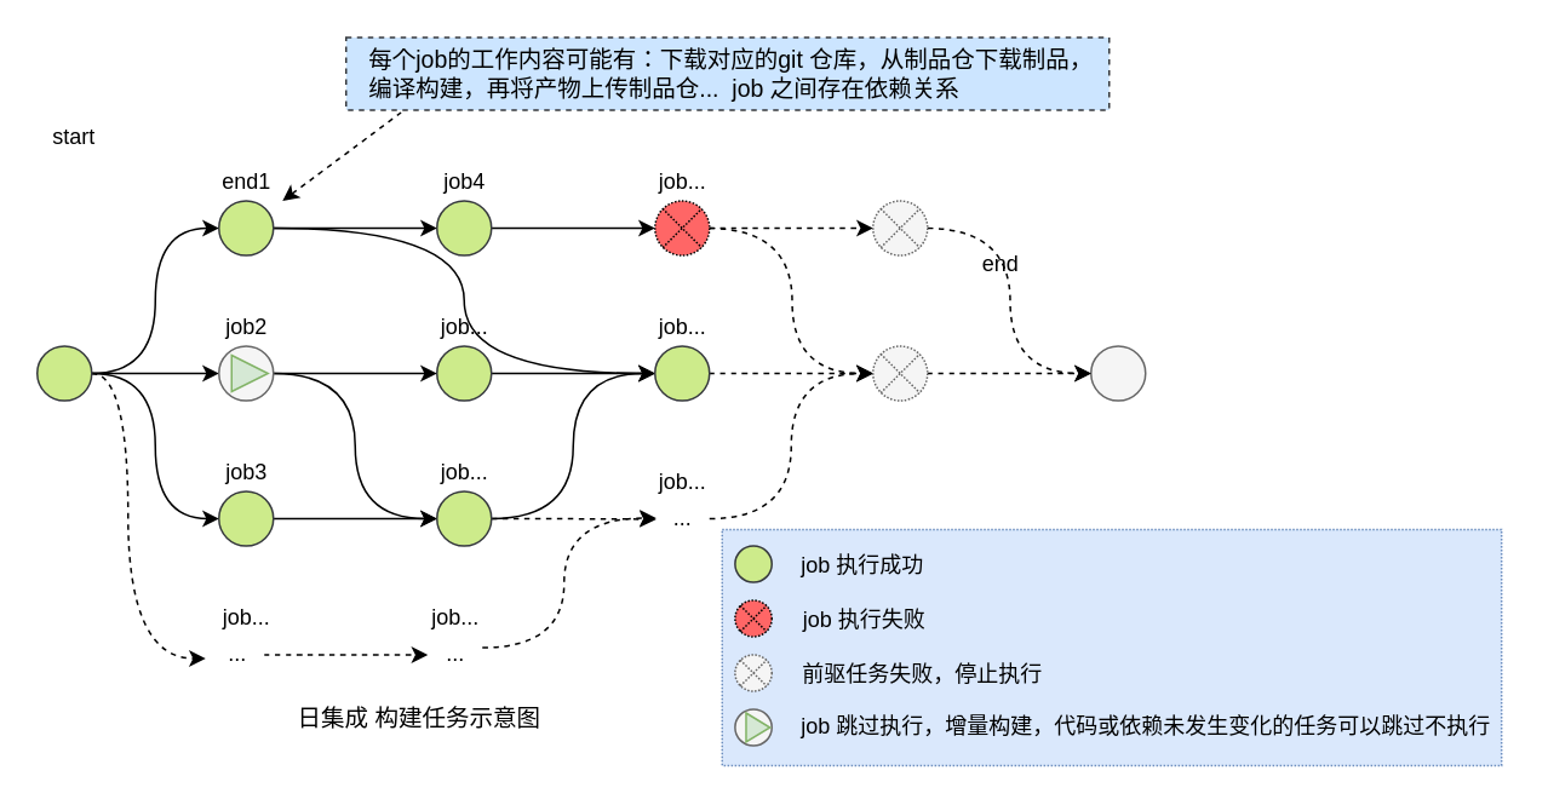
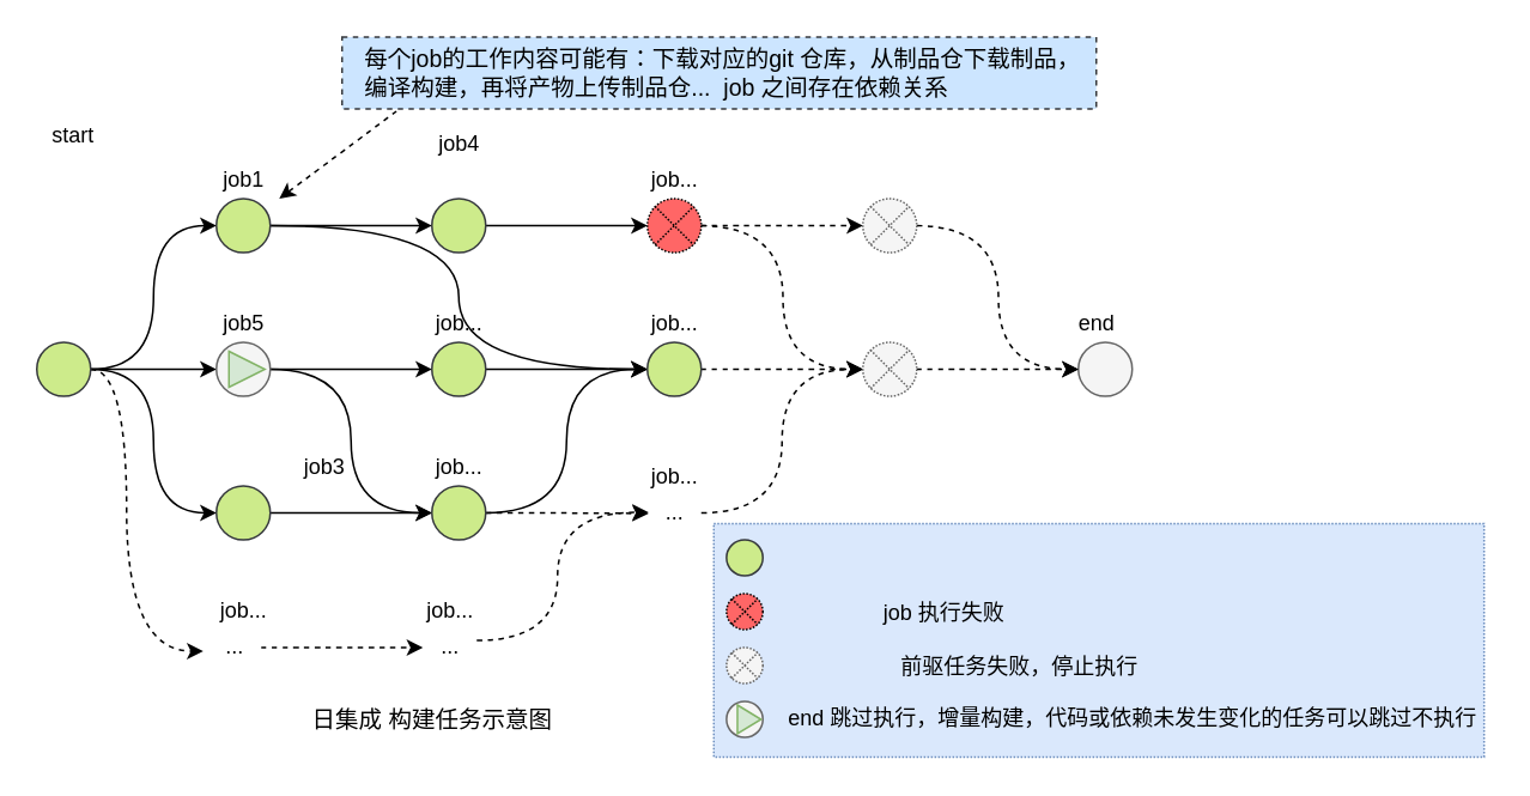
  <mxCell id="0" />
  <mxCell id="1" parent="0" />
  <mxCell id="2" style="edgeStyle=orthogonalEdgeStyle;rounded=0;orthogonalLoop=1;jettySize=auto;html=1;entryX=0;entryY=0.5;entryDx=0;entryDy=0;entryPerimeter=0;curved=1;" edge="1" parent="1" source="6" target="9"><mxGeometry relative="1" as="geometry" /></mxCell>
  <mxCell id="3" style="edgeStyle=orthogonalEdgeStyle;curved=1;rounded=0;orthogonalLoop=1;jettySize=auto;html=1;entryX=0;entryY=0.5;entryDx=0;entryDy=0;entryPerimeter=0;" edge="1" parent="1" source="6" target="54"><mxGeometry relative="1" as="geometry" /></mxCell>
  <mxCell id="4" style="edgeStyle=orthogonalEdgeStyle;curved=1;rounded=0;orthogonalLoop=1;jettySize=auto;html=1;entryX=0;entryY=0.5;entryDx=0;entryDy=0;entryPerimeter=0;" edge="1" parent="1" source="6" target="13"><mxGeometry relative="1" as="geometry" /></mxCell>
  <mxCell id="5" style="edgeStyle=orthogonalEdgeStyle;curved=1;rounded=0;orthogonalLoop=1;jettySize=auto;html=1;entryX=-0.078;entryY=0.6;entryDx=0;entryDy=0;entryPerimeter=0;dashed=1;" edge="1" parent="1" source="6" target="37"><mxGeometry relative="1" as="geometry"><Array as="points"><mxPoint x="70" y="205" /><mxPoint x="70" y="362" /></Array></mxGeometry></mxCell>
  <mxCell id="6" value="" style="verticalLabelPosition=bottom;verticalAlign=top;html=1;shape=mxgraph.flowchart.on-page_reference;fillColor=#cdeb8b;strokeColor=#36393d;" vertex="1" parent="1"><mxGeometry x="20" y="190" width="30" height="30" as="geometry" /></mxCell>
  <mxCell id="7" style="edgeStyle=orthogonalEdgeStyle;curved=1;rounded=0;orthogonalLoop=1;jettySize=auto;html=1;entryX=0;entryY=0.5;entryDx=0;entryDy=0;entryPerimeter=0;" edge="1" parent="1" source="9" target="15"><mxGeometry relative="1" as="geometry" /></mxCell>
  <mxCell id="8" style="edgeStyle=orthogonalEdgeStyle;curved=1;rounded=0;orthogonalLoop=1;jettySize=auto;html=1;entryX=0;entryY=0.5;entryDx=0;entryDy=0;entryPerimeter=0;" edge="1" parent="1" source="9" target="24"><mxGeometry relative="1" as="geometry" /></mxCell>
  <mxCell id="9" value="" style="verticalLabelPosition=bottom;verticalAlign=top;html=1;shape=mxgraph.flowchart.on-page_reference;fillColor=#cdeb8b;strokeColor=#36393d;" vertex="1" parent="1"><mxGeometry x="120" y="110" width="30" height="30" as="geometry" /></mxCell>
  <mxCell id="10" style="edgeStyle=orthogonalEdgeStyle;curved=1;rounded=0;orthogonalLoop=1;jettySize=auto;html=1;entryX=0;entryY=0.5;entryDx=0;entryDy=0;entryPerimeter=0;" edge="1" parent="1" source="54" target="17"><mxGeometry relative="1" as="geometry" /></mxCell>
  <mxCell id="11" style="edgeStyle=orthogonalEdgeStyle;curved=1;rounded=0;orthogonalLoop=1;jettySize=auto;html=1;entryX=0;entryY=0.5;entryDx=0;entryDy=0;entryPerimeter=0;" edge="1" parent="1" source="54" target="22"><mxGeometry relative="1" as="geometry" /></mxCell>
  <mxCell id="12" style="edgeStyle=orthogonalEdgeStyle;curved=1;rounded=0;orthogonalLoop=1;jettySize=auto;html=1;entryX=0;entryY=0.5;entryDx=0;entryDy=0;entryPerimeter=0;" edge="1" parent="1" source="13" target="22"><mxGeometry relative="1" as="geometry" /></mxCell>
  <mxCell id="13" value="" style="verticalLabelPosition=bottom;verticalAlign=top;html=1;shape=mxgraph.flowchart.on-page_reference;fillColor=#cdeb8b;strokeColor=#36393d;" vertex="1" parent="1"><mxGeometry x="120" y="270" width="30" height="30" as="geometry" /></mxCell>
  <mxCell id="14" style="edgeStyle=orthogonalEdgeStyle;curved=1;rounded=0;orthogonalLoop=1;jettySize=auto;html=1;" edge="1" parent="1" source="15"><mxGeometry relative="1" as="geometry"><mxPoint x="360" y="125" as="targetPoint" /></mxGeometry></mxCell>
  <mxCell id="15" value="" style="verticalLabelPosition=bottom;verticalAlign=top;html=1;shape=mxgraph.flowchart.on-page_reference;fillColor=#cdeb8b;strokeColor=#36393d;" vertex="1" parent="1"><mxGeometry x="240" y="110" width="30" height="30" as="geometry" /></mxCell>
  <mxCell id="16" style="edgeStyle=orthogonalEdgeStyle;curved=1;rounded=0;orthogonalLoop=1;jettySize=auto;html=1;entryX=0;entryY=0.5;entryDx=0;entryDy=0;entryPerimeter=0;" edge="1" parent="1" source="17" target="24"><mxGeometry relative="1" as="geometry" /></mxCell>
  <mxCell id="17" value="" style="verticalLabelPosition=bottom;verticalAlign=top;html=1;shape=mxgraph.flowchart.on-page_reference;fillColor=#cdeb8b;strokeColor=#36393d;" vertex="1" parent="1"><mxGeometry x="240" y="190" width="30" height="30" as="geometry" /></mxCell>
  <mxCell id="18" style="edgeStyle=orthogonalEdgeStyle;curved=1;rounded=0;orthogonalLoop=1;jettySize=auto;html=1;entryX=0;entryY=0.5;entryDx=0;entryDy=0;entryPerimeter=0;dashed=1;fontSize=13;" edge="1" parent="1" target="52"><mxGeometry relative="1" as="geometry"><mxPoint x="390" y="125" as="sourcePoint" /><mxPoint x="480" y="205" as="targetPoint" /></mxGeometry></mxCell>
  <mxCell id="19" style="edgeStyle=orthogonalEdgeStyle;curved=1;rounded=0;orthogonalLoop=1;jettySize=auto;html=1;entryX=0;entryY=0.5;entryDx=0;entryDy=0;entryPerimeter=0;dashed=1;fontSize=13;" edge="1" parent="1"><mxGeometry relative="1" as="geometry"><mxPoint x="390" y="125" as="sourcePoint" /><mxPoint x="480" y="125" as="targetPoint" /></mxGeometry></mxCell>
  <mxCell id="20" style="edgeStyle=orthogonalEdgeStyle;curved=1;rounded=0;orthogonalLoop=1;jettySize=auto;html=1;entryX=0;entryY=0.5;entryDx=0;entryDy=0;entryPerimeter=0;" edge="1" parent="1" source="22" target="24"><mxGeometry relative="1" as="geometry" /></mxCell>
  <mxCell id="21" style="edgeStyle=orthogonalEdgeStyle;curved=1;rounded=0;orthogonalLoop=1;jettySize=auto;html=1;entryX=0.022;entryY=0.517;entryDx=0;entryDy=0;entryPerimeter=0;dashed=1;" edge="1" parent="1" source="22" target="41"><mxGeometry relative="1" as="geometry" /></mxCell>
  <mxCell id="22" value="" style="verticalLabelPosition=bottom;verticalAlign=top;html=1;shape=mxgraph.flowchart.on-page_reference;fillColor=#cdeb8b;strokeColor=#36393d;" vertex="1" parent="1"><mxGeometry x="240" y="270" width="30" height="30" as="geometry" /></mxCell>
  <mxCell id="23" style="edgeStyle=orthogonalEdgeStyle;curved=1;rounded=0;orthogonalLoop=1;jettySize=auto;html=1;entryX=0;entryY=0.5;entryDx=0;entryDy=0;entryPerimeter=0;dashed=1;fontSize=13;" edge="1" parent="1" source="24" target="52"><mxGeometry relative="1" as="geometry"><mxPoint x="480" y="205" as="targetPoint" /></mxGeometry></mxCell>
  <mxCell id="24" value="" style="verticalLabelPosition=bottom;verticalAlign=top;html=1;shape=mxgraph.flowchart.on-page_reference;fillColor=#cdeb8b;strokeColor=#36393d;" vertex="1" parent="1"><mxGeometry x="360" y="190" width="30" height="30" as="geometry" /></mxCell>
  <mxCell id="25" value="" style="verticalLabelPosition=bottom;verticalAlign=top;html=1;shape=mxgraph.flowchart.on-page_reference;fillColor=#f5f5f5;strokeColor=#666666;fontColor=#333333;" vertex="1" parent="1"><mxGeometry x="600" y="190" width="30" height="30" as="geometry" /></mxCell>
- <mxCell id="26" value="end1" style="text;html=1;align=center;verticalAlign=middle;resizable=0;points=[];autosize=1;strokeColor=none;fillColor=none;" vertex="1" parent="1"><mxGeometry x="115" y="90" width="40" height="20" as="geometry" /></mxCell>
- <mxCell id="27" value="job2" style="text;html=1;align=center;verticalAlign=middle;resizable=0;points=[];autosize=1;strokeColor=none;fillColor=none;" vertex="1" parent="1"><mxGeometry x="115" y="170" width="40" height="20" as="geometry" /></mxCell>
- <mxCell id="28" value="job3" style="text;html=1;align=center;verticalAlign=middle;resizable=0;points=[];autosize=1;strokeColor=none;fillColor=none;" vertex="1" parent="1"><mxGeometry x="115" y="250" width="40" height="20" as="geometry" /></mxCell>
- <mxCell id="29" value="job4" style="text;html=1;align=center;verticalAlign=middle;resizable=0;points=[];autosize=1;strokeColor=none;fillColor=none;" vertex="1" parent="1"><mxGeometry x="235" y="90" width="40" height="20" as="geometry" /></mxCell>
+ <mxCell id="26" value="job1" style="text;html=1;align=center;verticalAlign=middle;resizable=0;points=[];autosize=1;strokeColor=none;fillColor=none;" vertex="1" parent="1"><mxGeometry x="115" y="90" width="40" height="20" as="geometry" /></mxCell>
+ <mxCell id="27" value="job5" style="text;html=1;align=center;verticalAlign=middle;resizable=0;points=[];autosize=1;strokeColor=none;fillColor=none;" vertex="1" parent="1"><mxGeometry x="115" y="170" width="40" height="20" as="geometry" /></mxCell>
+ <mxCell id="28" value="job3" style="text;html=1;align=center;verticalAlign=middle;resizable=0;points=[];autosize=1;strokeColor=none;fillColor=none;" vertex="1" parent="1"><mxGeometry x="160" y="250" width="40" height="20" as="geometry" /></mxCell>
+ <mxCell id="29" value="job4" style="text;html=1;align=center;verticalAlign=middle;resizable=0;points=[];autosize=1;strokeColor=none;fillColor=none;" vertex="1" parent="1"><mxGeometry x="235" y="70" width="40" height="20" as="geometry" /></mxCell>
  <mxCell id="30" value="job..." style="text;html=1;align=center;verticalAlign=middle;resizable=0;points=[];autosize=1;strokeColor=none;fillColor=none;" vertex="1" parent="1"><mxGeometry x="235" y="170" width="40" height="20" as="geometry" /></mxCell>
  <mxCell id="31" value="job..." style="text;html=1;align=center;verticalAlign=middle;resizable=0;points=[];autosize=1;strokeColor=none;fillColor=none;" vertex="1" parent="1"><mxGeometry x="235" y="250" width="40" height="20" as="geometry" /></mxCell>
  <mxCell id="32" value="job..." style="text;html=1;align=center;verticalAlign=middle;resizable=0;points=[];autosize=1;strokeColor=none;fillColor=none;" vertex="1" parent="1"><mxGeometry x="355" y="90" width="40" height="20" as="geometry" /></mxCell>
  <mxCell id="33" value="job..." style="text;html=1;align=center;verticalAlign=middle;resizable=0;points=[];autosize=1;strokeColor=none;fillColor=none;" vertex="1" parent="1"><mxGeometry x="355" y="170" width="40" height="20" as="geometry" /></mxCell>
  <mxCell id="34" value="start" style="text;html=1;align=center;verticalAlign=middle;resizable=0;points=[];autosize=1;strokeColor=none;fillColor=none;" vertex="1" parent="1"><mxGeometry x="20" y="65" width="40" height="20" as="geometry" /></mxCell>
- <mxCell id="35" value="end" style="text;html=1;align=center;verticalAlign=middle;resizable=0;points=[];autosize=1;strokeColor=none;fillColor=none;" vertex="1" parent="1"><mxGeometry x="530" y="135" width="40" height="20" as="geometry" /></mxCell>
+ <mxCell id="35" value="end" style="text;html=1;align=center;verticalAlign=middle;resizable=0;points=[];autosize=1;strokeColor=none;fillColor=none;" vertex="1" parent="1"><mxGeometry x="590" y="170" width="40" height="20" as="geometry" /></mxCell>
  <mxCell id="36" style="edgeStyle=orthogonalEdgeStyle;curved=1;rounded=0;orthogonalLoop=1;jettySize=auto;html=1;dashed=1;" edge="1" parent="1" source="37" target="39"><mxGeometry relative="1" as="geometry" /></mxCell>
  <mxCell id="37" value="..." style="text;html=1;align=center;verticalAlign=middle;resizable=0;points=[];autosize=1;strokeColor=none;fillColor=none;" vertex="1" parent="1"><mxGeometry x="115" y="350" width="30" height="20" as="geometry" /></mxCell>
  <mxCell id="38" style="edgeStyle=orthogonalEdgeStyle;curved=1;rounded=0;orthogonalLoop=1;jettySize=auto;html=1;entryX=0.022;entryY=0.683;entryDx=0;entryDy=0;entryPerimeter=0;dashed=1;" edge="1" parent="1"><mxGeometry relative="1" as="geometry"><mxPoint x="265" y="356" as="sourcePoint" /><mxPoint x="360.66" y="284.66" as="targetPoint" /><Array as="points"><mxPoint x="310" y="356" /><mxPoint x="310" y="285" /></Array></mxGeometry></mxCell>
  <mxCell id="39" value="..." style="text;html=1;align=center;verticalAlign=middle;resizable=0;points=[];autosize=1;strokeColor=none;fillColor=none;" vertex="1" parent="1"><mxGeometry x="235" y="350" width="30" height="20" as="geometry" /></mxCell>
  <mxCell id="40" style="edgeStyle=orthogonalEdgeStyle;curved=1;rounded=0;orthogonalLoop=1;jettySize=auto;html=1;entryX=0;entryY=0.5;entryDx=0;entryDy=0;entryPerimeter=0;dashed=1;fontSize=13;" edge="1" parent="1" source="41" target="52"><mxGeometry relative="1" as="geometry"><mxPoint x="480" y="205" as="targetPoint" /></mxGeometry></mxCell>
  <mxCell id="41" value="..." style="text;html=1;align=center;verticalAlign=middle;resizable=0;points=[];autosize=1;strokeColor=none;fillColor=none;" vertex="1" parent="1"><mxGeometry x="360" y="275" width="30" height="20" as="geometry" /></mxCell>
  <mxCell id="42" value="job..." style="text;html=1;align=center;verticalAlign=middle;resizable=0;points=[];autosize=1;strokeColor=none;fillColor=none;" vertex="1" parent="1"><mxGeometry x="115" y="330" width="40" height="20" as="geometry" /></mxCell>
  <mxCell id="43" value="job..." style="text;html=1;align=center;verticalAlign=middle;resizable=0;points=[];autosize=1;strokeColor=none;fillColor=none;" vertex="1" parent="1"><mxGeometry x="230" y="330" width="40" height="20" as="geometry" /></mxCell>
  <mxCell id="44" value="job..." style="text;html=1;align=center;verticalAlign=middle;resizable=0;points=[];autosize=1;strokeColor=none;fillColor=none;" vertex="1" parent="1"><mxGeometry x="355" y="255" width="40" height="20" as="geometry" /></mxCell>
- <mxCell id="45" value="&lt;font style=&quot;font-size: 13px&quot;&gt;日集成 构建任务示意图&lt;/font&gt;" style="text;html=1;align=center;verticalAlign=middle;resizable=0;points=[];autosize=1;strokeColor=none;fillColor=none;" vertex="1" parent="1"><mxGeometry x="155" y="385" width="150" height="20" as="geometry" /></mxCell>
+ <mxCell id="45" value="&lt;font style=&quot;font-size: 13px&quot;&gt;日集成 构建任务示意图&lt;/font&gt;" style="text;html=1;align=center;verticalAlign=middle;resizable=0;points=[];autosize=1;strokeColor=none;fillColor=none;" vertex="1" parent="1"><mxGeometry x="165" y="390" width="150" height="20" as="geometry" /></mxCell>
  <mxCell id="46" value="" style="endArrow=classic;html=1;rounded=0;dashed=1;fontSize=13;curved=1;exitX=0.074;exitY=1.008;exitDx=0;exitDy=0;exitPerimeter=0;" edge="1" parent="1" source="47"><mxGeometry width="50" height="50" relative="1" as="geometry"><mxPoint x="190" y="70" as="sourcePoint" /><mxPoint x="155" y="110" as="targetPoint" /></mxGeometry></mxCell>
  <mxCell id="47" value="&amp;nbsp; &amp;nbsp;每个job的工作内容可能有：下载对应的git 仓库，从制品仓下载制品，&lt;br&gt;&amp;nbsp; &amp;nbsp;编译构建，再将产物上传制品仓...&amp;nbsp; job 之间存在依赖关系" style="text;html=1;align=left;verticalAlign=middle;resizable=0;points=[];autosize=1;strokeColor=#36393d;fillColor=#cce5ff;fontSize=13;dashed=1;perimeterSpacing=1;" vertex="1" parent="1"><mxGeometry x="190" y="20" width="420" height="40" as="geometry" /></mxCell>
  <mxCell id="48" style="edgeStyle=orthogonalEdgeStyle;curved=1;rounded=0;orthogonalLoop=1;jettySize=auto;html=1;entryX=0;entryY=0.5;entryDx=0;entryDy=0;entryPerimeter=0;dashed=1;fontSize=13;" edge="1" parent="1" target="25"><mxGeometry relative="1" as="geometry"><mxPoint x="510" y="125" as="sourcePoint" /></mxGeometry></mxCell>
  <mxCell id="49" style="edgeStyle=orthogonalEdgeStyle;curved=1;rounded=0;orthogonalLoop=1;jettySize=auto;html=1;dashed=1;fontSize=13;" edge="1" parent="1"><mxGeometry relative="1" as="geometry"><mxPoint x="600" y="205" as="targetPoint" /><mxPoint x="510" y="205" as="sourcePoint" /></mxGeometry></mxCell>
  <mxCell id="50" value="" style="verticalLabelPosition=bottom;verticalAlign=top;html=1;shape=mxgraph.flowchart.or;fontSize=13;dashed=1;dashPattern=1 1;fillColor=#f5f5f5;fontColor=#333333;strokeColor=#666666;" vertex="1" parent="1"><mxGeometry x="480" y="110" width="30" height="30" as="geometry" /></mxCell>
  <mxCell id="51" value="" style="verticalLabelPosition=bottom;verticalAlign=top;html=1;shape=mxgraph.flowchart.or;fontSize=13;dashed=1;dashPattern=1 1;fillColor=#FF6666;" vertex="1" parent="1"><mxGeometry x="360" y="110" width="30" height="30" as="geometry" /></mxCell>
  <mxCell id="52" value="" style="verticalLabelPosition=bottom;verticalAlign=top;html=1;shape=mxgraph.flowchart.or;fontSize=13;dashed=1;dashPattern=1 1;fillColor=#f5f5f5;fontColor=#333333;strokeColor=#666666;" vertex="1" parent="1"><mxGeometry x="480" y="190" width="30" height="30" as="geometry" /></mxCell>
  <mxCell id="53" value="" style="group" vertex="1" connectable="0" parent="1"><mxGeometry x="120" y="190" width="30" height="30" as="geometry" /></mxCell>
  <mxCell id="54" value="" style="verticalLabelPosition=bottom;verticalAlign=top;html=1;shape=mxgraph.flowchart.on-page_reference;fillColor=#f5f5f5;strokeColor=#666666;fontColor=#333333;" vertex="1" parent="53"><mxGeometry width="30" height="30" as="geometry" /></mxCell>
  <mxCell id="55" value="" style="triangle;whiteSpace=wrap;html=1;fontSize=10;fillColor=#d5e8d4;align=left;strokeColor=#82b366;" vertex="1" parent="53"><mxGeometry x="7" y="5" width="20" height="20" as="geometry" /></mxCell>
  <mxCell id="56" value="" style="group" vertex="1" connectable="0" parent="1"><mxGeometry x="397" y="291" width="433" height="130" as="geometry" /></mxCell>
  <mxCell id="57" value="" style="rounded=0;whiteSpace=wrap;html=1;dashed=1;dashPattern=1 1;fontSize=10;align=left;fillColor=#dae8fc;strokeColor=#6c8ebf;" vertex="1" parent="56"><mxGeometry width="428.953" height="130" as="geometry" /></mxCell>
  <mxCell id="58" value="" style="verticalLabelPosition=bottom;verticalAlign=top;html=1;shape=mxgraph.flowchart.on-page_reference;fillColor=#cdeb8b;strokeColor=#36393d;" vertex="1" parent="56"><mxGeometry x="7.082" y="9" width="20.234" height="20" as="geometry" /></mxCell>
- <mxCell id="59" value="&lt;font style=&quot;font-size: 12px&quot;&gt;job 执行成功&lt;/font&gt;" style="text;html=1;align=center;verticalAlign=middle;resizable=0;points=[];autosize=1;strokeColor=none;fillColor=none;fontSize=13;" vertex="1" parent="56"><mxGeometry x="37.432" y="9" width="80" height="20" as="geometry" /></mxCell>
  <mxCell id="60" value="" style="verticalLabelPosition=bottom;verticalAlign=top;html=1;shape=mxgraph.flowchart.or;fontSize=13;dashed=1;dashPattern=1 1;fillColor=#FF6666;" vertex="1" parent="56"><mxGeometry x="7.082" y="39" width="20.234" height="20" as="geometry" /></mxCell>
- <mxCell id="61" value="&lt;font style=&quot;font-size: 12px&quot;&gt;job 执行失败&lt;/font&gt;" style="text;html=1;align=center;verticalAlign=middle;resizable=0;points=[];autosize=1;strokeColor=none;fillColor=none;fontSize=13;" vertex="1" parent="56"><mxGeometry x="38.444" y="39" width="80" height="20" as="geometry" /></mxCell>
+ <mxCell id="61" value="&lt;font style=&quot;font-size: 12px&quot;&gt;job 执行失败&lt;/font&gt;" style="text;html=1;align=center;verticalAlign=middle;resizable=0;points=[];autosize=1;strokeColor=none;fillColor=none;fontSize=13;" vertex="1" parent="56"><mxGeometry x="88.444" y="39" width="80" height="20" as="geometry" /></mxCell>
  <mxCell id="62" value="" style="verticalLabelPosition=bottom;verticalAlign=top;html=1;shape=mxgraph.flowchart.or;fontSize=13;dashed=1;dashPattern=1 1;fillColor=#f5f5f5;fontColor=#333333;strokeColor=#666666;" vertex="1" parent="56"><mxGeometry x="7.082" y="69" width="20.234" height="20" as="geometry" /></mxCell>
- <mxCell id="63" value="&lt;font style=&quot;font-size: 12px&quot;&gt;前驱任务失败，停止执行&lt;/font&gt;" style="text;html=1;align=center;verticalAlign=middle;resizable=0;points=[];autosize=1;strokeColor=none;fillColor=none;fontSize=13;" vertex="1" parent="56"><mxGeometry x="35.409" y="69" width="150" height="20" as="geometry" /></mxCell>
+ <mxCell id="63" value="&lt;font style=&quot;font-size: 12px&quot;&gt;前驱任务失败，停止执行&lt;/font&gt;" style="text;html=1;align=center;verticalAlign=middle;resizable=0;points=[];autosize=1;strokeColor=none;fillColor=none;fontSize=13;" vertex="1" parent="56"><mxGeometry x="95.409" y="69" width="150" height="20" as="geometry" /></mxCell>
  <mxCell id="64" value="" style="group" vertex="1" connectable="0" parent="56"><mxGeometry x="7.082" y="99" width="20.234" height="20" as="geometry" /></mxCell>
  <mxCell id="65" value="" style="verticalLabelPosition=bottom;verticalAlign=top;html=1;shape=mxgraph.flowchart.on-page_reference;fillColor=#f5f5f5;strokeColor=#666666;fontColor=#333333;" vertex="1" parent="64"><mxGeometry width="20.234" height="20" as="geometry" /></mxCell>
  <mxCell id="66" value="" style="triangle;whiteSpace=wrap;html=1;fontSize=10;fillColor=#d5e8d4;align=left;strokeColor=#82b366;" vertex="1" parent="64"><mxGeometry x="6.07" y="2" width="13.152" height="16" as="geometry" /></mxCell>
- <mxCell id="67" value="&lt;font style=&quot;font-size: 12px&quot;&gt;job 跳过执行，增量构建，代码或依赖未发生变化的任务可以跳过不执行&lt;/font&gt;" style="text;html=1;align=center;verticalAlign=middle;resizable=0;points=[];autosize=1;strokeColor=none;fillColor=none;fontSize=10;" vertex="1" parent="56"><mxGeometry x="38.444" y="99" width="390" height="20" as="geometry" /></mxCell>
+ <mxCell id="67" value="&lt;font style=&quot;font-size: 12px&quot;&gt;end 跳过执行，增量构建，代码或依赖未发生变化的任务可以跳过不执行&lt;/font&gt;" style="text;html=1;align=center;verticalAlign=middle;resizable=0;points=[];autosize=1;strokeColor=none;fillColor=none;fontSize=10;" vertex="1" parent="56"><mxGeometry x="38.444" y="99" width="390" height="20" as="geometry" /></mxCell>
